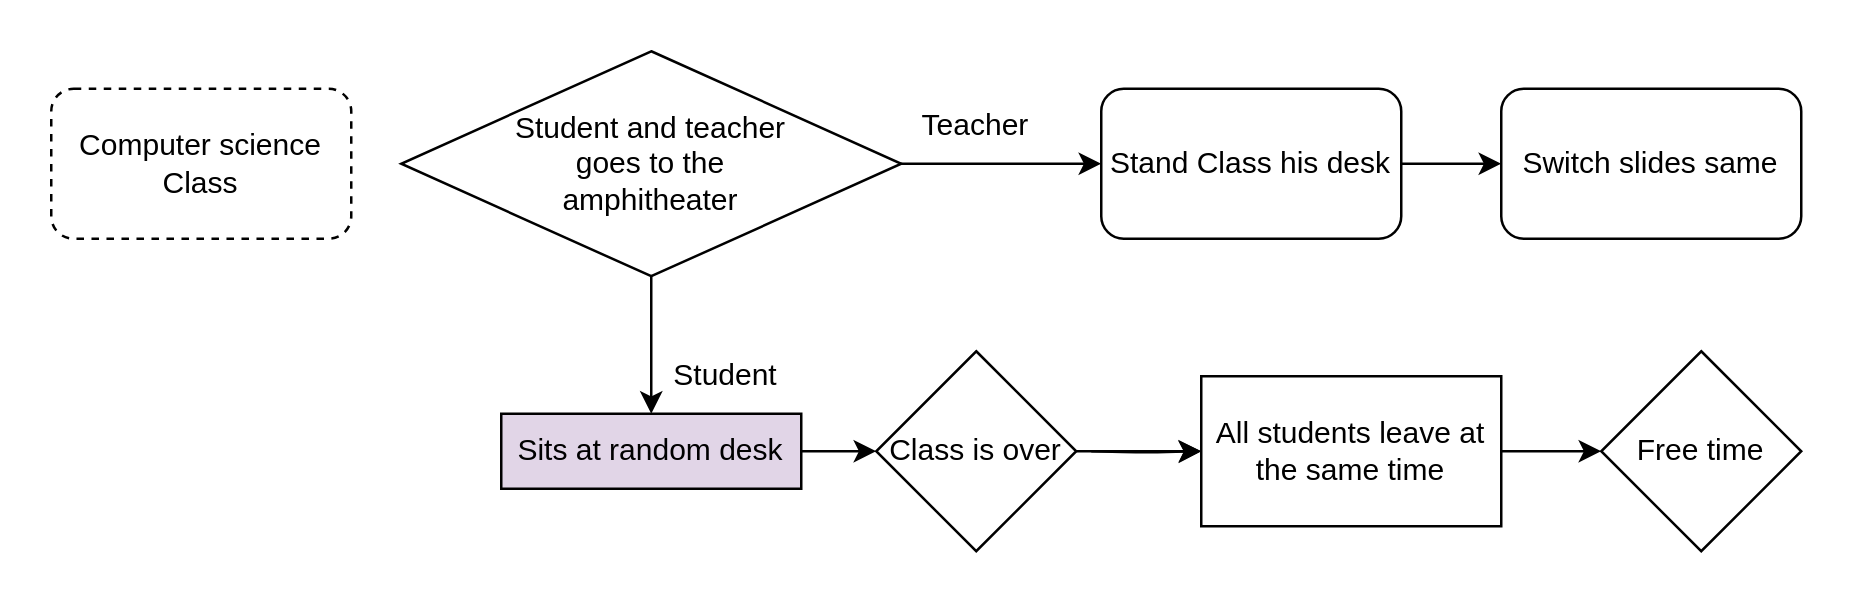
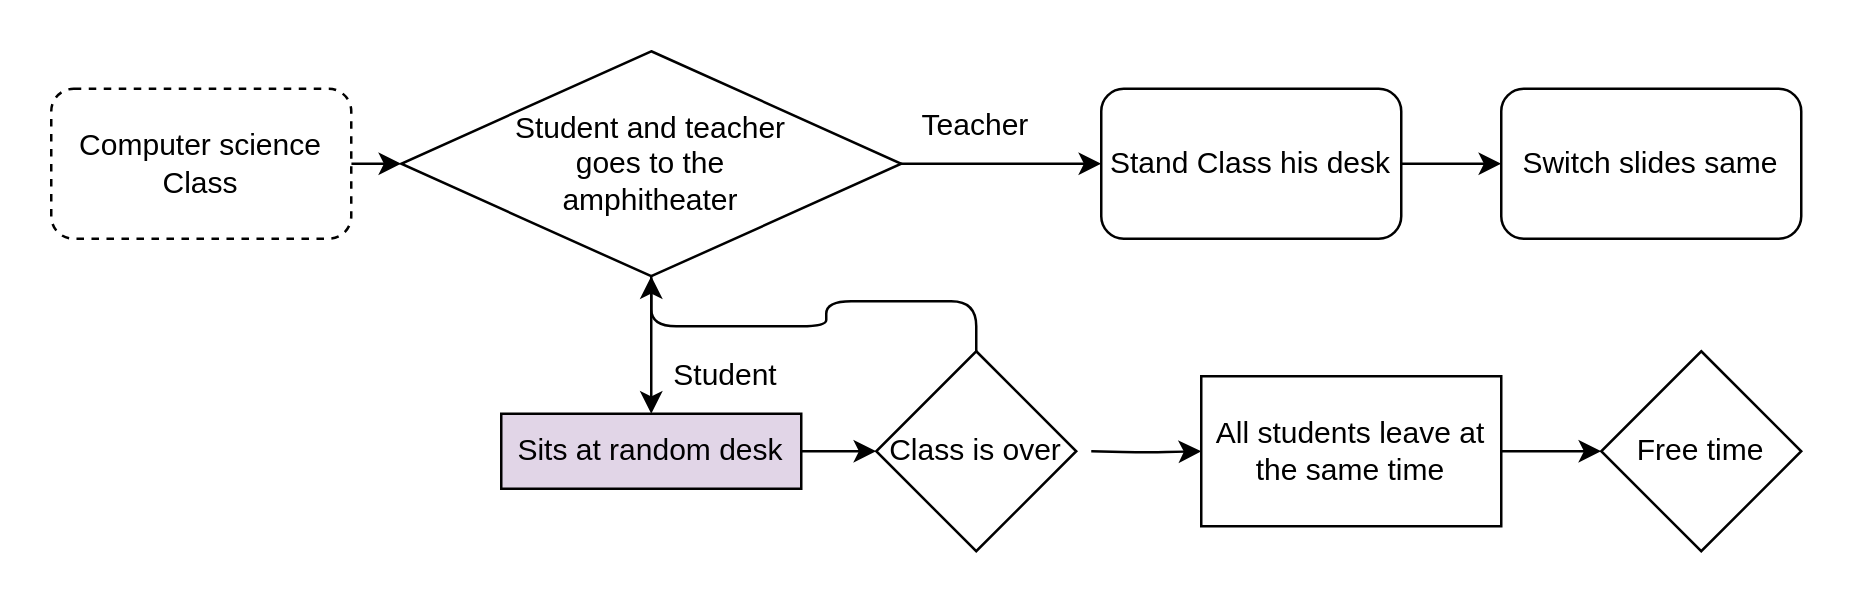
  <mxCell id="0" />
  <mxCell id="1" parent="0" />
+ <mxCell id="2" style="edgeStyle=orthogonalEdgeStyle;curved=0;rounded=1;sketch=0;orthogonalLoop=1;jettySize=auto;html=1;entryX=0;entryY=0.5;entryDx=0;entryDy=0;" parent="1" source="3" target="16" edge="1"><mxGeometry relative="1" as="geometry" /></mxCell>
  <mxCell id="3" value="Computer science Class" style="rounded=1;whiteSpace=wrap;html=1;sketch=0;dashed=1;" parent="1" vertex="1"><mxGeometry x="20" y="35" width="120" height="60" as="geometry" /></mxCell>
  <mxCell id="4" style="edgeStyle=orthogonalEdgeStyle;curved=0;rounded=1;sketch=0;orthogonalLoop=1;jettySize=auto;html=1;exitX=1;exitY=0.5;exitDx=0;exitDy=0;" parent="1" edge="1"><mxGeometry relative="1" as="geometry"><mxPoint x="440" y="65" as="targetPoint" /><mxPoint x="320" y="65" as="sourcePoint" /></mxGeometry></mxCell>
  <mxCell id="5" style="edgeStyle=orthogonalEdgeStyle;curved=0;rounded=1;sketch=0;orthogonalLoop=1;jettySize=auto;html=1;" parent="1" edge="1"><mxGeometry relative="1" as="geometry"><mxPoint x="260" y="165" as="targetPoint" /><mxPoint x="260" y="105" as="sourcePoint" /></mxGeometry></mxCell>
  <mxCell id="6" value="Teacher" style="text;html=1;strokeColor=none;fillColor=none;align=center;verticalAlign=middle;whiteSpace=wrap;rounded=0;sketch=0;" parent="1" vertex="1"><mxGeometry x="360" y="35" width="60" height="30" as="geometry" /></mxCell>
  <mxCell id="7" value="Student" style="text;html=1;strokeColor=none;fillColor=none;align=center;verticalAlign=middle;whiteSpace=wrap;rounded=0;sketch=0;" parent="1" vertex="1"><mxGeometry x="260" y="135" width="60" height="30" as="geometry" /></mxCell>
  <mxCell id="8" style="edgeStyle=orthogonalEdgeStyle;curved=0;rounded=1;sketch=0;orthogonalLoop=1;jettySize=auto;html=1;entryX=0;entryY=0.5;entryDx=0;entryDy=0;" parent="1" source="9" edge="1"><mxGeometry relative="1" as="geometry"><mxPoint x="350" y="180" as="targetPoint" /></mxGeometry></mxCell>
  <mxCell id="9" value="Sits at random desk" style="rounded=0;whiteSpace=wrap;html=1;sketch=0;fillColor=#e1d5e7;" parent="1" vertex="1"><mxGeometry x="200" y="165" width="120" height="30" as="geometry" /></mxCell>
  <mxCell id="10" style="edgeStyle=orthogonalEdgeStyle;curved=0;rounded=1;sketch=0;orthogonalLoop=1;jettySize=auto;html=1;entryX=0;entryY=0.5;entryDx=0;entryDy=0;" parent="1" target="12" edge="1"><mxGeometry relative="1" as="geometry"><mxPoint x="436" y="180" as="sourcePoint" /></mxGeometry></mxCell>
  <mxCell id="11" style="edgeStyle=orthogonalEdgeStyle;curved=0;rounded=1;sketch=0;orthogonalLoop=1;jettySize=auto;html=1;entryX=0;entryY=0.5;entryDx=0;entryDy=0;" parent="1" source="12" edge="1"><mxGeometry relative="1" as="geometry"><mxPoint x="640" y="180" as="targetPoint" /></mxGeometry></mxCell>
  <mxCell id="12" value="All students leave at the same time" style="rounded=0;whiteSpace=wrap;html=1;sketch=0;" parent="1" vertex="1"><mxGeometry x="480" y="150" width="120" height="60" as="geometry" /></mxCell>
  <mxCell id="13" style="edgeStyle=orthogonalEdgeStyle;curved=0;rounded=1;sketch=0;orthogonalLoop=1;jettySize=auto;html=1;entryX=0;entryY=0.5;entryDx=0;entryDy=0;" parent="1" source="14" target="15" edge="1"><mxGeometry relative="1" as="geometry" /></mxCell>
  <mxCell id="14" value="Stand Class his desk" style="rounded=1;whiteSpace=wrap;html=1;sketch=0;" parent="1" vertex="1"><mxGeometry x="440" y="35" width="120" height="60" as="geometry" /></mxCell>
  <mxCell id="15" value="Switch slides same" style="rounded=1;whiteSpace=wrap;html=1;sketch=0;" parent="1" vertex="1"><mxGeometry x="600" y="35" width="120" height="60" as="geometry" /></mxCell>
  <mxCell id="16" value="&lt;span&gt;Student and teacher &lt;br&gt;goes to the &lt;br&gt;amphitheater&lt;/span&gt;" style="rhombus;whiteSpace=wrap;html=1;rounded=0;sketch=0;" parent="1" vertex="1"><mxGeometry x="160" y="20" width="200" height="90" as="geometry" /></mxCell>
- <mxCell id="17" value="" style="edgeStyle=orthogonalEdgeStyle;curved=0;rounded=1;sketch=0;orthogonalLoop=1;jettySize=auto;html=1;" parent="1" source="18" target="12" edge="1"><mxGeometry relative="1" as="geometry" /></mxCell>
+ <mxCell id="17" value="" style="edgeStyle=orthogonalEdgeStyle;curved=0;rounded=1;sketch=0;orthogonalLoop=1;jettySize=auto;html=1;" parent="1" source="18" target="16" edge="1"><mxGeometry relative="1" as="geometry" /></mxCell>
  <mxCell id="18" value="&lt;span&gt;Class is over&lt;/span&gt;" style="rhombus;whiteSpace=wrap;html=1;rounded=0;sketch=0;" parent="1" vertex="1"><mxGeometry x="350" y="140" width="80" height="80" as="geometry" /></mxCell>
  <mxCell id="19" value="&lt;span&gt;Free time&lt;/span&gt;" style="rhombus;whiteSpace=wrap;html=1;rounded=0;sketch=0;" parent="1" vertex="1"><mxGeometry x="640" y="140" width="80" height="80" as="geometry" /></mxCell>
